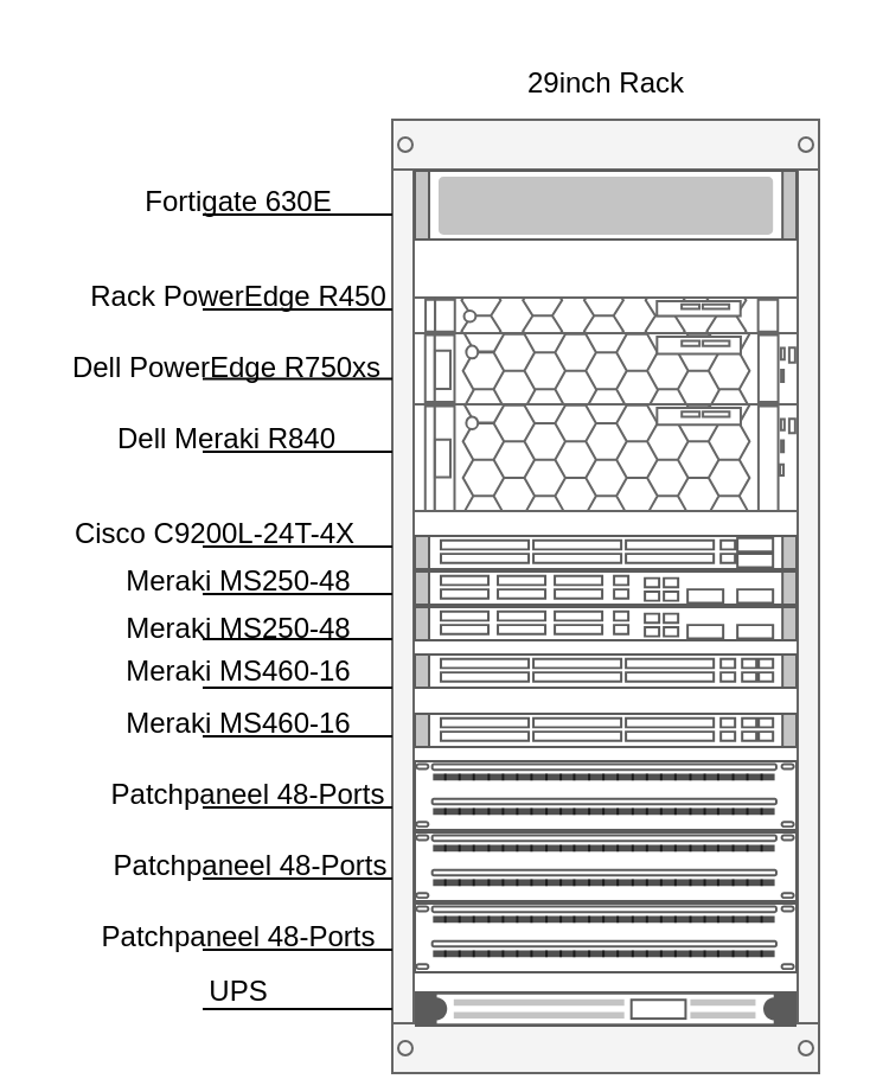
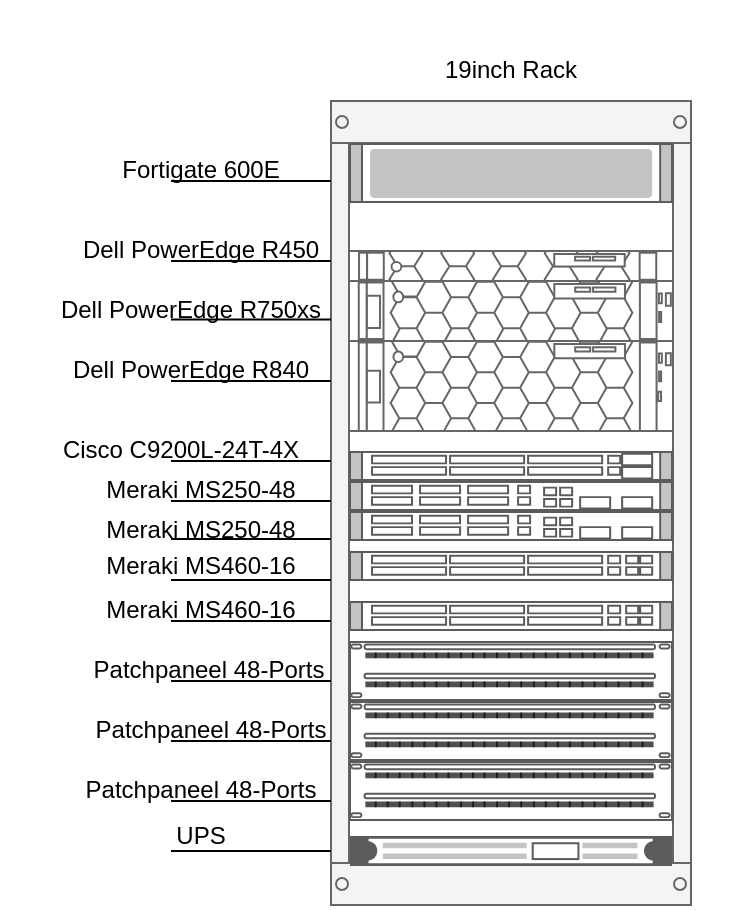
  <mxCell id="0" />
  <mxCell id="1" parent="0" />
  <mxCell id="2" value="" style="strokeColor=#666666;html=1;verticalLabelPosition=bottom;labelBackgroundColor=#ffffff;verticalAlign=top;outlineConnect=0;shadow=0;dashed=0;shape=mxgraph.rackGeneral.rackCabinet;fillColor2=#f4f4f4;container=1;collapsible=0;childLayout=rack;allowGaps=1;marginLeft=9;marginRight=9;marginTop=21;marginBottom=22;textColor=#666666;numDisp=off;unitHeight=30;" vertex="1" parent="1"><mxGeometry x="165" y="50" width="180" height="219" as="geometry" /></mxCell>
  <mxCell id="3" value="" style="shape=mxgraph.rack.cisco.cisco_web_security_appliance_s670;html=1;labelPosition=right;align=left;spacingLeft=15;dashed=0;shadow=0;fillColor=#ffffff;" vertex="1" parent="2"><mxGeometry x="9" y="21" width="162" height="30" as="geometry" /></mxCell>
  <mxCell id="4" value="" style="strokeColor=#666666;html=1;labelPosition=right;align=left;spacingLeft=15;shadow=0;dashed=0;outlineConnect=0;shape=mxgraph.rack.dell.poweredge_r440;" vertex="1" parent="2"><mxGeometry x="9" y="75" width="162" height="15" as="geometry" /></mxCell>
  <mxCell id="5" value="" style="strokeColor=#666666;html=1;labelPosition=right;align=left;spacingLeft=15;shadow=0;dashed=0;outlineConnect=0;shape=mxgraph.rack.dell.poweredge_r740xd;" vertex="1" parent="2"><mxGeometry x="9" y="90" width="162" height="30" as="geometry" /></mxCell>
  <mxCell id="6" value="" style="strokeColor=#666666;html=1;labelPosition=right;align=left;spacingLeft=15;shadow=0;dashed=0;outlineConnect=0;shape=mxgraph.rack.dell.poweredge_r940;" vertex="1" parent="2"><mxGeometry x="9" y="120" width="162" height="45" as="geometry" /></mxCell>
  <mxCell id="7" value="" style="shape=mxgraph.rack.cisco.cisco_catalyst_4948_10_gigabit_ethernet_switch;html=1;labelPosition=right;align=left;spacingLeft=15;dashed=0;shadow=0;fillColor=#ffffff;" vertex="1" parent="2"><mxGeometry x="9" y="175" width="162" height="15" as="geometry" /></mxCell>
  <mxCell id="8" value="" style="shape=mxgraph.rack.cisco.cisco_catalyst_4928_10_gigabit_ethernet_switch;html=1;labelPosition=right;align=left;spacingLeft=15;dashed=0;shadow=0;fillColor=#ffffff;" vertex="1" parent="2"><mxGeometry x="9" y="190" width="162" height="15" as="geometry" /></mxCell>
  <mxCell id="9" value="" style="shape=mxgraph.rack.cisco.cisco_catalyst_4928_10_gigabit_ethernet_switch;html=1;labelPosition=right;align=left;spacingLeft=15;dashed=0;shadow=0;fillColor=#ffffff;" vertex="1" parent="2"><mxGeometry x="9" y="205" width="162" height="15" as="geometry" /></mxCell>
  <mxCell id="10" value="" style="shape=mxgraph.rack.cisco.cisco_catalyst_4948_switch;html=1;labelPosition=right;align=left;spacingLeft=15;dashed=0;shadow=0;fillColor=#ffffff;" vertex="1" parent="2"><mxGeometry x="9" y="250" width="162" height="15" as="geometry" /></mxCell>
  <mxCell id="11" value="" style="shape=mxgraph.rack.apc.apc_smart_ups_750_va_1u;html=1;labelPosition=right;align=left;spacingLeft=15;dashed=0;shadow=0;fillColor=#ffffff;" vertex="1" parent="1"><mxGeometry x="174.5" y="417.5" width="161" height="15" as="geometry" /></mxCell>
  <mxCell id="12" value="" style="endArrow=none;html=1;rounded=0;" edge="1" parent="1"><mxGeometry width="50" height="50" relative="1" as="geometry"><mxPoint x="85" y="90" as="sourcePoint" /><mxPoint x="165" y="90" as="targetPoint" /></mxGeometry></mxCell>
  <mxCell id="13" value="" style="endArrow=none;html=1;rounded=0;" edge="1" parent="1"><mxGeometry width="50" height="50" relative="1" as="geometry"><mxPoint x="85" y="130" as="sourcePoint" /><mxPoint x="165" y="130" as="targetPoint" /></mxGeometry></mxCell>
  <mxCell id="14" value="" style="endArrow=none;html=1;rounded=0;" edge="1" parent="1"><mxGeometry width="50" height="50" relative="1" as="geometry"><mxPoint x="85" y="159.26" as="sourcePoint" /><mxPoint x="165" y="159.26" as="targetPoint" /></mxGeometry></mxCell>
  <mxCell id="15" value="" style="endArrow=none;html=1;rounded=0;" edge="1" parent="1"><mxGeometry width="50" height="50" relative="1" as="geometry"><mxPoint x="85" y="190" as="sourcePoint" /><mxPoint x="165" y="190" as="targetPoint" /></mxGeometry></mxCell>
  <mxCell id="16" value="" style="endArrow=none;html=1;rounded=0;" edge="1" parent="1"><mxGeometry width="50" height="50" relative="1" as="geometry"><mxPoint x="85" y="230" as="sourcePoint" /><mxPoint x="165" y="230" as="targetPoint" /></mxGeometry></mxCell>
  <mxCell id="17" value="" style="endArrow=none;html=1;rounded=0;" edge="1" parent="1"><mxGeometry width="50" height="50" relative="1" as="geometry"><mxPoint x="85" y="250" as="sourcePoint" /><mxPoint x="165" y="250" as="targetPoint" /></mxGeometry></mxCell>
  <mxCell id="18" value="" style="endArrow=none;html=1;rounded=0;" edge="1" parent="1"><mxGeometry width="50" height="50" relative="1" as="geometry"><mxPoint x="85" y="340" as="sourcePoint" /><mxPoint x="165" y="340" as="targetPoint" /></mxGeometry></mxCell>
  <mxCell id="19" value="" style="endArrow=none;html=1;rounded=0;" edge="1" parent="1"><mxGeometry width="50" height="50" relative="1" as="geometry"><mxPoint x="85" y="370" as="sourcePoint" /><mxPoint x="165" y="370" as="targetPoint" /></mxGeometry></mxCell>
  <mxCell id="20" value="" style="endArrow=none;html=1;rounded=0;" edge="1" parent="1"><mxGeometry width="50" height="50" relative="1" as="geometry"><mxPoint x="85" y="400" as="sourcePoint" /><mxPoint x="165" y="400" as="targetPoint" /></mxGeometry></mxCell>
- <mxCell id="21" value="Fortigate 630E" style="text;html=1;resizable=0;autosize=1;align=center;verticalAlign=middle;points=[];fillColor=none;strokeColor=none;rounded=0;shadow=0;" vertex="1" parent="1"><mxGeometry x="50" y="70" width="100" height="30" as="geometry" /></mxCell>
- <mxCell id="22" value="Rack PowerEdge R450" style="text;html=1;resizable=0;autosize=1;align=center;verticalAlign=middle;points=[];fillColor=none;strokeColor=none;rounded=0;shadow=0;" vertex="1" parent="1"><mxGeometry x="30" y="110" width="140" height="30" as="geometry" /></mxCell>
+ <mxCell id="21" value="Fortigate 600E" style="text;html=1;resizable=0;autosize=1;align=center;verticalAlign=middle;points=[];fillColor=none;strokeColor=none;rounded=0;shadow=0;" vertex="1" parent="1"><mxGeometry x="50" y="70" width="100" height="30" as="geometry" /></mxCell>
+ <mxCell id="22" value="Dell PowerEdge R450" style="text;html=1;resizable=0;autosize=1;align=center;verticalAlign=middle;points=[];fillColor=none;strokeColor=none;rounded=0;shadow=0;" vertex="1" parent="1"><mxGeometry x="30" y="110" width="140" height="30" as="geometry" /></mxCell>
  <mxCell id="23" value="Dell PowerEdge R750xs" style="text;html=1;resizable=0;autosize=1;align=center;verticalAlign=middle;points=[];fillColor=none;strokeColor=none;rounded=0;shadow=0;" vertex="1" parent="1"><mxGeometry x="20" y="140" width="150" height="30" as="geometry" /></mxCell>
- <mxCell id="24" value="Dell Meraki R840" style="text;html=1;resizable=0;autosize=1;align=center;verticalAlign=middle;points=[];fillColor=none;strokeColor=none;rounded=0;shadow=0;" vertex="1" parent="1"><mxGeometry x="25" y="170" width="140" height="30" as="geometry" /></mxCell>
+ <mxCell id="24" value="Dell PowerEdge R840" style="text;html=1;resizable=0;autosize=1;align=center;verticalAlign=middle;points=[];fillColor=none;strokeColor=none;rounded=0;shadow=0;" vertex="1" parent="1"><mxGeometry x="25" y="170" width="140" height="30" as="geometry" /></mxCell>
  <mxCell id="25" value="Cisco C9200L-24T-4X" style="text;html=1;resizable=0;autosize=1;align=center;verticalAlign=middle;points=[];fillColor=none;strokeColor=none;rounded=0;shadow=0;" vertex="1" parent="1"><mxGeometry x="20" y="210" width="140" height="30" as="geometry" /></mxCell>
  <mxCell id="26" value="" style="strokeColor=#666666;html=1;labelPosition=right;align=left;spacingLeft=15;shadow=0;dashed=0;outlineConnect=0;shape=mxgraph.rack.general.cat5e_enhanced_patch_panel_48_ports;" vertex="1" parent="1"><mxGeometry x="174" y="380" width="162" height="30" as="geometry" /></mxCell>
  <mxCell id="27" value="" style="strokeColor=#666666;html=1;labelPosition=right;align=left;spacingLeft=15;shadow=0;dashed=0;outlineConnect=0;shape=mxgraph.rack.general.cat5e_enhanced_patch_panel_48_ports;" vertex="1" parent="1"><mxGeometry x="174" y="350" width="162" height="30" as="geometry" /></mxCell>
  <mxCell id="28" value="" style="strokeColor=#666666;html=1;labelPosition=right;align=left;spacingLeft=15;shadow=0;dashed=0;outlineConnect=0;shape=mxgraph.rack.general.cat5e_enhanced_patch_panel_48_ports;" vertex="1" parent="1"><mxGeometry x="174" y="320" width="162" height="30" as="geometry" /></mxCell>
  <mxCell id="29" value="" style="shape=mxgraph.rack.cisco.cisco_catalyst_4948_switch;html=1;labelPosition=right;align=left;spacingLeft=15;dashed=0;shadow=0;fillColor=#ffffff;" vertex="1" parent="1"><mxGeometry x="174" y="275" width="162" height="15" as="geometry" /></mxCell>
  <mxCell id="30" value="Meraki MS250-48" style="text;html=1;resizable=0;autosize=1;align=center;verticalAlign=middle;points=[];fillColor=none;strokeColor=none;rounded=0;shadow=0;" vertex="1" parent="1"><mxGeometry x="40" y="230" width="120" height="30" as="geometry" /></mxCell>
  <mxCell id="31" value="" style="endArrow=none;html=1;rounded=0;" edge="1" parent="1"><mxGeometry width="50" height="50" relative="1" as="geometry"><mxPoint x="85" y="269" as="sourcePoint" /><mxPoint x="165" y="269" as="targetPoint" /></mxGeometry></mxCell>
  <mxCell id="32" value="Meraki MS250-48" style="text;html=1;resizable=0;autosize=1;align=center;verticalAlign=middle;points=[];fillColor=none;strokeColor=none;rounded=0;shadow=0;" vertex="1" parent="1"><mxGeometry x="40" y="250" width="120" height="30" as="geometry" /></mxCell>
  <mxCell id="33" value="" style="endArrow=none;html=1;rounded=0;" edge="1" parent="1"><mxGeometry width="50" height="50" relative="1" as="geometry"><mxPoint x="85" y="289.51" as="sourcePoint" /><mxPoint x="165" y="289.51" as="targetPoint" /></mxGeometry></mxCell>
  <mxCell id="34" value="" style="endArrow=none;html=1;rounded=0;" edge="1" parent="1"><mxGeometry width="50" height="50" relative="1" as="geometry"><mxPoint x="85" y="310" as="sourcePoint" /><mxPoint x="165" y="310" as="targetPoint" /></mxGeometry></mxCell>
  <mxCell id="35" value="Meraki MS460-16&lt;span style=&quot;color: rgba(0, 0, 0, 0); font-family: monospace; font-size: 0px; text-align: start;&quot;&gt;%3CmxGraphModel%3E%3Croot%3E%3CmxCell%20id%3D%220%22%2F%3E%3CmxCell%20id%3D%221%22%20parent%3D%220%22%2F%3E%3CmxCell%20id%3D%222%22%20value%3D%22Meraki%20MS250-48%22%20style%3D%22text%3Bhtml%3D1%3Bresizable%3D0%3Bautosize%3D1%3Balign%3Dcenter%3BverticalAlign%3Dmiddle%3Bpoints%3D%5B%5D%3BfillColor%3Dnone%3BstrokeColor%3Dnone%3Brounded%3D0%3Bshadow%3D0%3B%22%20vertex%3D%221%22%20parent%3D%221%22%3E%3CmxGeometry%20x%3D%22155%22%20y%3D%22320%22%20width%3D%22120%22%20height%3D%2230%22%20as%3D%22geometry%22%2F%3E%3C%2FmxCell%3E%3C%2Froot%3E%3C%2FmxGraphModel%3E&lt;/span&gt;" style="text;html=1;resizable=0;autosize=1;align=center;verticalAlign=middle;points=[];fillColor=none;strokeColor=none;rounded=0;shadow=0;" vertex="1" parent="1"><mxGeometry x="40" y="267.5" width="120" height="30" as="geometry" /></mxCell>
  <mxCell id="36" value="Meraki MS460-16&lt;span style=&quot;color: rgba(0, 0, 0, 0); font-family: monospace; font-size: 0px; text-align: start;&quot;&gt;%3CmxGraphModel%3E%3Croot%3E%3CmxCell%20id%3D%220%22%2F%3E%3CmxCell%20id%3D%221%22%20parent%3D%220%22%2F%3E%3CmxCell%20id%3D%222%22%20value%3D%22Meraki%20MS250-48%22%20style%3D%22text%3Bhtml%3D1%3Bresizable%3D0%3Bautosize%3D1%3Balign%3Dcenter%3BverticalAlign%3Dmiddle%3Bpoints%3D%5B%5D%3BfillColor%3Dnone%3BstrokeColor%3Dnone%3Brounded%3D0%3Bshadow%3D0%3B%22%20vertex%3D%221%22%20parent%3D%221%22%3E%3CmxGeometry%20x%3D%22155%22%20y%3D%22320%22%20width%3D%22120%22%20height%3D%2230%22%20as%3D%22geometry%22%2F%3E%3C%2FmxCell%3E%3C%2Froot%3E%3C%2FmxGraphModel%3E&lt;/span&gt;" style="text;html=1;resizable=0;autosize=1;align=center;verticalAlign=middle;points=[];fillColor=none;strokeColor=none;rounded=0;shadow=0;" vertex="1" parent="1"><mxGeometry x="40" y="290" width="120" height="30" as="geometry" /></mxCell>
  <mxCell id="37" value="Patchpaneel 48-Ports" style="text;html=1;resizable=0;autosize=1;align=center;verticalAlign=middle;points=[];fillColor=none;strokeColor=none;rounded=0;shadow=0;" vertex="1" parent="1"><mxGeometry x="34" y="320" width="140" height="30" as="geometry" /></mxCell>
  <mxCell id="38" value="Patchpaneel 48-Ports" style="text;html=1;resizable=0;autosize=1;align=center;verticalAlign=middle;points=[];fillColor=none;strokeColor=none;rounded=0;shadow=0;" vertex="1" parent="1"><mxGeometry x="34.5" y="350" width="140" height="30" as="geometry" /></mxCell>
  <mxCell id="39" value="Patchpaneel 48-Ports" style="text;html=1;resizable=0;autosize=1;align=center;verticalAlign=middle;points=[];fillColor=none;strokeColor=none;rounded=0;shadow=0;" vertex="1" parent="1"><mxGeometry x="30" y="380" width="140" height="30" as="geometry" /></mxCell>
  <mxCell id="40" value="" style="endArrow=none;html=1;rounded=0;" edge="1" parent="1"><mxGeometry width="50" height="50" relative="1" as="geometry"><mxPoint x="85" y="425" as="sourcePoint" /><mxPoint x="165" y="425" as="targetPoint" /></mxGeometry></mxCell>
  <mxCell id="41" value="UPS" style="text;html=1;resizable=0;autosize=1;align=center;verticalAlign=middle;points=[];fillColor=none;strokeColor=none;rounded=0;shadow=0;" vertex="1" parent="1"><mxGeometry x="75" y="402.5" width="50" height="30" as="geometry" /></mxCell>
- <mxCell id="42" value="29inch Rack" style="text;html=1;resizable=0;autosize=1;align=center;verticalAlign=middle;points=[];fillColor=none;strokeColor=none;rounded=0;shadow=0;" vertex="1" parent="1"><mxGeometry x="210" y="20" width="90" height="30" as="geometry" /></mxCell>
+ <mxCell id="42" value="19inch Rack" style="text;html=1;resizable=0;autosize=1;align=center;verticalAlign=middle;points=[];fillColor=none;strokeColor=none;rounded=0;shadow=0;" vertex="1" parent="1"><mxGeometry x="210" y="20" width="90" height="30" as="geometry" /></mxCell>
